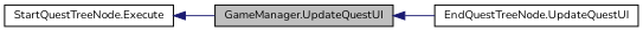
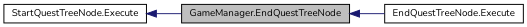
  digraph {
    fontname=Nunito
    rankdir=LR
    node [color=black fillcolor=white fontname=Nunito fontsize=10 shape=record style=filled]
    edge [color=midnightblue dir=back fontname=Nunito fontsize=10 labelfontname=Helvetica labelfontsize=10 style=solid]
-   n1 [fillcolor=grey75 fontcolor=black height=0.2 label="GameManager.UpdateQuestUI" width=0.4]
-   n2 [height=0.2 label="EndQuestTreeNode.UpdateQuestUI" width=0.4]
+   n1 [fillcolor=grey75 fontcolor=black height=0.2 label="GameManager.EndQuestTreeNode" width=0.4]
+   n2 [height=0.2 label="EndQuestTreeNode.Execute" width=0.4]
    n3 [height=0.2 label="StartQuestTreeNode.Execute" width=0.4]
    n1 -> n2
    n3 -> n1
  }
